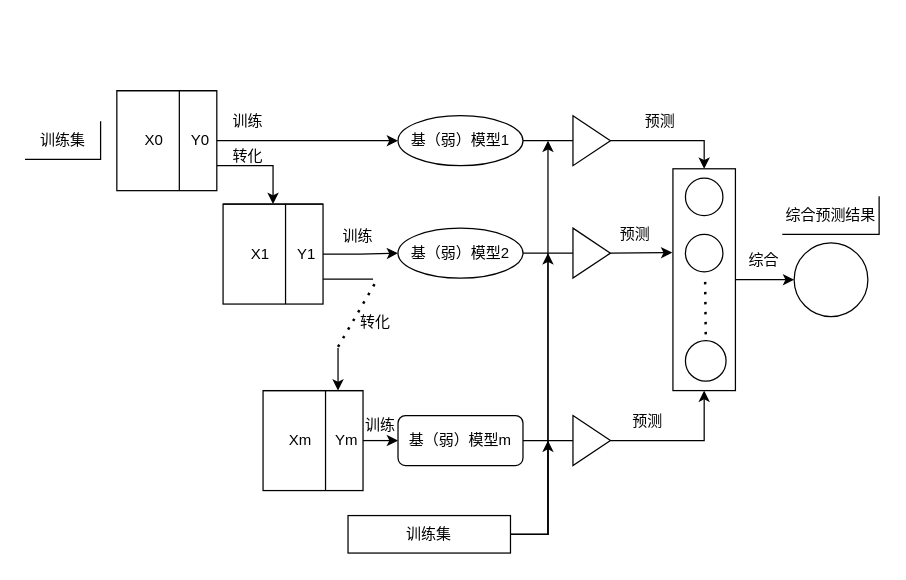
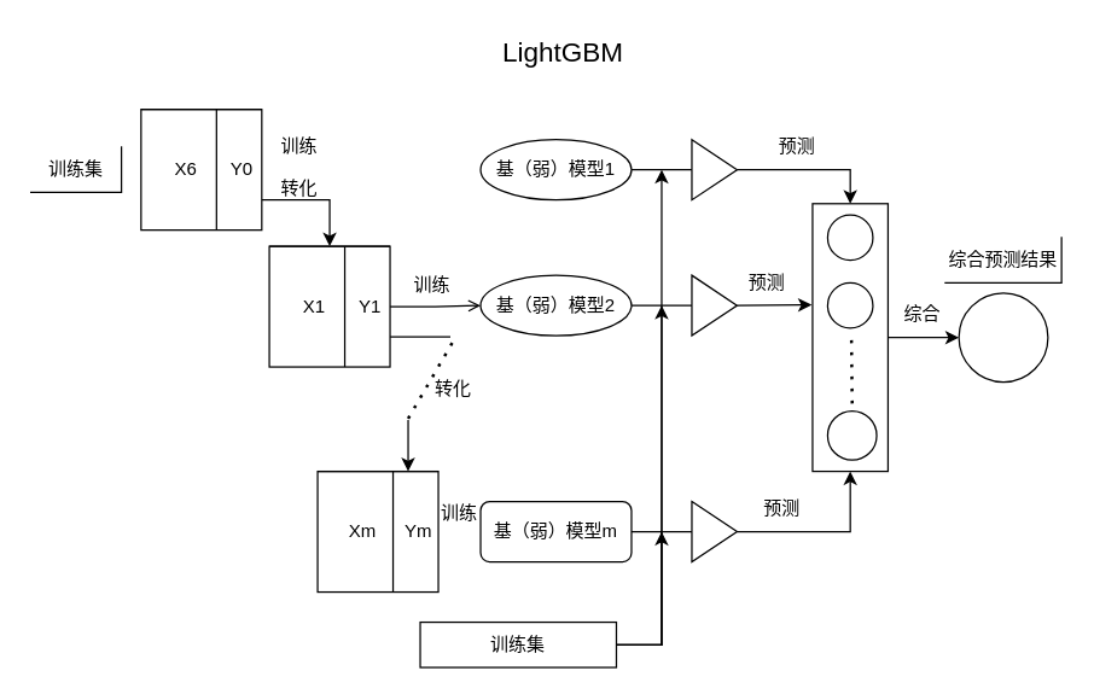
  <mxCell id="0" />
  <mxCell id="1" parent="0" />
  <mxCell id="2" style="edgeStyle=none;rounded=0;orthogonalLoop=1;jettySize=auto;html=1;exitX=1;exitY=0.75;exitDx=0;exitDy=0;entryX=0.5;entryY=0;entryDx=0;entryDy=0;fontSize=18;endArrow=classic;endFill=1;" edge="1" parent="1" source="3" target="8"><mxGeometry relative="1" as="geometry"><Array as="points"><mxPoint x="218" y="132" /></Array></mxGeometry></mxCell>
  <mxCell id="3" value="" style="shape=internalStorage;whiteSpace=wrap;html=1;backgroundOutline=1;dx=50;dy=0;align=center;" vertex="1" parent="1"><mxGeometry x="93" y="72" width="80" height="80" as="geometry" /></mxCell>
- <mxCell id="4" value="X0" style="text;html=1;strokeColor=none;fillColor=none;align=center;verticalAlign=middle;whiteSpace=wrap;rounded=0;" vertex="1" parent="1"><mxGeometry x="93" y="97" width="60" height="30" as="geometry" /></mxCell>
- <mxCell id="5" style="edgeStyle=orthogonalEdgeStyle;rounded=0;orthogonalLoop=1;jettySize=auto;html=1;exitX=1;exitY=0.5;exitDx=0;exitDy=0;entryX=0;entryY=0.5;entryDx=0;entryDy=0;" edge="1" parent="1" source="6" target="19"><mxGeometry relative="1" as="geometry" /></mxCell>
+ <mxCell id="4" value="X6" style="text;html=1;strokeColor=none;fillColor=none;align=center;verticalAlign=middle;whiteSpace=wrap;rounded=0;" vertex="1" parent="1"><mxGeometry x="93" y="97" width="60" height="30" as="geometry" /></mxCell>
  <mxCell id="6" value="Y0" style="text;html=1;strokeColor=none;fillColor=none;align=center;verticalAlign=middle;whiteSpace=wrap;rounded=0;" vertex="1" parent="1"><mxGeometry x="147" y="97" width="26" height="30" as="geometry" /></mxCell>
  <mxCell id="7" style="rounded=0;orthogonalLoop=1;jettySize=auto;html=1;exitX=1;exitY=0.75;exitDx=0;exitDy=0;endArrow=none;endFill=0;" edge="1" parent="1" source="8"><mxGeometry relative="1" as="geometry"><mxPoint x="298" y="222.75" as="targetPoint" /></mxGeometry></mxCell>
  <mxCell id="8" value="" style="shape=internalStorage;whiteSpace=wrap;html=1;backgroundOutline=1;dx=50;dy=0;align=center;" vertex="1" parent="1"><mxGeometry x="178" y="162.75" width="80" height="80" as="geometry" /></mxCell>
  <mxCell id="9" value="X1" style="text;html=1;strokeColor=none;fillColor=none;align=center;verticalAlign=middle;whiteSpace=wrap;rounded=0;" vertex="1" parent="1"><mxGeometry x="178" y="187.75" width="60" height="30" as="geometry" /></mxCell>
- <mxCell id="10" style="edgeStyle=orthogonalEdgeStyle;rounded=0;orthogonalLoop=1;jettySize=auto;html=1;exitX=1;exitY=0.5;exitDx=0;exitDy=0;entryX=0;entryY=0.5;entryDx=0;entryDy=0;" edge="1" parent="1" source="11" target="21"><mxGeometry relative="1" as="geometry" /></mxCell>
+ <mxCell id="10" style="edgeStyle=orthogonalEdgeStyle;rounded=0;orthogonalLoop=1;jettySize=auto;html=1;exitX=1;exitY=0.5;exitDx=0;exitDy=0;entryX=0;entryY=0.5;entryDx=0;entryDy=0;endArrow=open;" edge="1" parent="1" source="11" target="21"><mxGeometry relative="1" as="geometry" /></mxCell>
  <mxCell id="11" value="Y1" style="text;html=1;strokeColor=none;fillColor=none;align=center;verticalAlign=middle;whiteSpace=wrap;rounded=0;" vertex="1" parent="1"><mxGeometry x="232" y="187.75" width="26" height="30" as="geometry" /></mxCell>
  <mxCell id="12" value="" style="shape=internalStorage;whiteSpace=wrap;html=1;backgroundOutline=1;dx=50;dy=0;align=center;" vertex="1" parent="1"><mxGeometry x="210" y="312" width="80" height="80" as="geometry" /></mxCell>
  <mxCell id="13" value="Xm" style="text;html=1;strokeColor=none;fillColor=none;align=center;verticalAlign=middle;whiteSpace=wrap;rounded=0;" vertex="1" parent="1"><mxGeometry x="210" y="337" width="60" height="30" as="geometry" /></mxCell>
- <mxCell id="14" style="edgeStyle=none;rounded=0;orthogonalLoop=1;jettySize=auto;html=1;exitX=1;exitY=0.5;exitDx=0;exitDy=0;entryX=0;entryY=0.5;entryDx=0;entryDy=0;endArrow=classic;endFill=1;" edge="1" parent="1" source="15" target="23"><mxGeometry relative="1" as="geometry" /></mxCell>
  <mxCell id="15" value="Ym" style="text;html=1;strokeColor=none;fillColor=none;align=center;verticalAlign=middle;whiteSpace=wrap;rounded=0;" vertex="1" parent="1"><mxGeometry x="264" y="337" width="26" height="30" as="geometry" /></mxCell>
  <mxCell id="16" value="训练集" style="text;html=1;strokeColor=none;fillColor=none;align=center;verticalAlign=middle;whiteSpace=wrap;rounded=0;" vertex="1" parent="1"><mxGeometry x="20" y="97" width="60" height="30" as="geometry" /></mxCell>
  <mxCell id="17" value="" style="shape=partialRectangle;whiteSpace=wrap;html=1;top=0;left=0;fillColor=none;" vertex="1" parent="1"><mxGeometry x="20" y="97" width="60" height="30" as="geometry" /></mxCell>
  <mxCell id="18" style="edgeStyle=none;rounded=0;orthogonalLoop=1;jettySize=auto;html=1;exitX=1;exitY=0.5;exitDx=0;exitDy=0;endArrow=none;endFill=0;" edge="1" parent="1" source="19" target="25"><mxGeometry relative="1" as="geometry" /></mxCell>
  <mxCell id="19" value="基（弱）模型1" style="ellipse;whiteSpace=wrap;html=1;" vertex="1" parent="1"><mxGeometry x="318" y="92" width="100" height="40" as="geometry" /></mxCell>
  <mxCell id="20" style="edgeStyle=none;rounded=0;orthogonalLoop=1;jettySize=auto;html=1;exitX=1;exitY=0.5;exitDx=0;exitDy=0;entryX=0;entryY=0.5;entryDx=0;entryDy=0;endArrow=none;endFill=0;" edge="1" parent="1" source="21" target="27"><mxGeometry relative="1" as="geometry" /></mxCell>
  <mxCell id="21" value="基（弱）模型2" style="ellipse;whiteSpace=wrap;html=1;" vertex="1" parent="1"><mxGeometry x="318" y="182" width="100" height="40" as="geometry" /></mxCell>
  <mxCell id="22" style="edgeStyle=none;rounded=0;orthogonalLoop=1;jettySize=auto;html=1;exitX=1;exitY=0.5;exitDx=0;exitDy=0;entryX=0;entryY=0.5;entryDx=0;entryDy=0;endArrow=none;endFill=0;" edge="1" parent="1" source="23" target="29"><mxGeometry relative="1" as="geometry" /></mxCell>
  <mxCell id="23" value="基（弱）模型m" style="rounded=1;whiteSpace=wrap;html=1;" vertex="1" parent="1"><mxGeometry x="318" y="332" width="100" height="40" as="geometry" /></mxCell>
  <mxCell id="24" style="edgeStyle=none;rounded=0;orthogonalLoop=1;jettySize=auto;html=1;exitX=1;exitY=0.5;exitDx=0;exitDy=0;entryX=0.5;entryY=0;entryDx=0;entryDy=0;endArrow=classic;endFill=1;" edge="1" parent="1" source="25" target="31"><mxGeometry relative="1" as="geometry"><Array as="points"><mxPoint x="563" y="112" /></Array></mxGeometry></mxCell>
  <mxCell id="25" value="" style="triangle;whiteSpace=wrap;html=1;" vertex="1" parent="1"><mxGeometry x="458" y="92" width="30" height="40" as="geometry" /></mxCell>
  <mxCell id="26" style="edgeStyle=none;rounded=0;orthogonalLoop=1;jettySize=auto;html=1;exitX=1;exitY=0.5;exitDx=0;exitDy=0;entryX=-0.011;entryY=0.378;entryDx=0;entryDy=0;entryPerimeter=0;endArrow=classic;endFill=1;" edge="1" parent="1" source="27" target="31"><mxGeometry relative="1" as="geometry" /></mxCell>
  <mxCell id="27" value="" style="triangle;whiteSpace=wrap;html=1;" vertex="1" parent="1"><mxGeometry x="458" y="182" width="30" height="40" as="geometry" /></mxCell>
  <mxCell id="28" style="edgeStyle=none;rounded=0;orthogonalLoop=1;jettySize=auto;html=1;exitX=1;exitY=0.5;exitDx=0;exitDy=0;entryX=0.5;entryY=1;entryDx=0;entryDy=0;endArrow=classic;endFill=1;" edge="1" parent="1" source="29" target="31"><mxGeometry relative="1" as="geometry"><Array as="points"><mxPoint x="563" y="352" /></Array></mxGeometry></mxCell>
  <mxCell id="29" value="" style="triangle;whiteSpace=wrap;html=1;" vertex="1" parent="1"><mxGeometry x="458" y="332" width="30" height="40" as="geometry" /></mxCell>
  <mxCell id="30" style="edgeStyle=none;rounded=0;orthogonalLoop=1;jettySize=auto;html=1;exitX=1;exitY=0.5;exitDx=0;exitDy=0;entryX=0;entryY=0.5;entryDx=0;entryDy=0;endArrow=classic;endFill=1;" edge="1" parent="1" source="31" target="36"><mxGeometry relative="1" as="geometry" /></mxCell>
  <mxCell id="31" value="" style="rounded=0;whiteSpace=wrap;html=1;" vertex="1" parent="1"><mxGeometry x="538" y="134.5" width="50" height="177.5" as="geometry" /></mxCell>
  <mxCell id="32" value="" style="ellipse;whiteSpace=wrap;html=1;aspect=fixed;" vertex="1" parent="1"><mxGeometry x="548" y="142" width="30" height="30" as="geometry" /></mxCell>
  <mxCell id="33" value="" style="ellipse;whiteSpace=wrap;html=1;aspect=fixed;" vertex="1" parent="1"><mxGeometry x="548" y="187" width="30" height="30" as="geometry" /></mxCell>
  <mxCell id="34" value="" style="ellipse;whiteSpace=wrap;html=1;aspect=fixed;" vertex="1" parent="1"><mxGeometry x="548" y="272" width="32.5" height="32.5" as="geometry" /></mxCell>
  <mxCell id="35" value="" style="endArrow=none;dashed=1;html=1;dashPattern=1 3;strokeWidth=2;rounded=0;" edge="1" parent="1"><mxGeometry width="50" height="50" relative="1" as="geometry"><mxPoint x="564.25" y="267" as="sourcePoint" /><mxPoint x="563.75" y="222" as="targetPoint" /></mxGeometry></mxCell>
  <mxCell id="36" value="" style="ellipse;whiteSpace=wrap;html=1;aspect=fixed;" vertex="1" parent="1"><mxGeometry x="635" y="193.75" width="59" height="59" as="geometry" /></mxCell>
  <mxCell id="37" style="edgeStyle=none;rounded=0;orthogonalLoop=1;jettySize=auto;html=1;exitX=1;exitY=0.5;exitDx=0;exitDy=0;endArrow=classic;endFill=1;" edge="1" parent="1" source="40"><mxGeometry relative="1" as="geometry"><mxPoint x="438" y="352" as="targetPoint" /><Array as="points"><mxPoint x="438" y="427" /></Array></mxGeometry></mxCell>
  <mxCell id="38" style="edgeStyle=none;rounded=0;orthogonalLoop=1;jettySize=auto;html=1;exitX=1;exitY=0.5;exitDx=0;exitDy=0;endArrow=classic;endFill=1;" edge="1" parent="1" source="40"><mxGeometry relative="1" as="geometry"><mxPoint x="438" y="202" as="targetPoint" /><Array as="points"><mxPoint x="438" y="427" /></Array></mxGeometry></mxCell>
  <mxCell id="39" style="edgeStyle=none;rounded=0;orthogonalLoop=1;jettySize=auto;html=1;exitX=1;exitY=0.5;exitDx=0;exitDy=0;endArrow=classic;endFill=1;" edge="1" parent="1" source="40"><mxGeometry relative="1" as="geometry"><mxPoint x="438" y="112" as="targetPoint" /><Array as="points"><mxPoint x="438" y="427" /></Array></mxGeometry></mxCell>
  <mxCell id="40" value="训练集" style="rounded=0;whiteSpace=wrap;html=1;" vertex="1" parent="1"><mxGeometry x="278" y="412" width="130" height="30" as="geometry" /></mxCell>
  <mxCell id="41" value="训练" style="text;html=1;strokeColor=none;fillColor=none;align=center;verticalAlign=middle;whiteSpace=wrap;rounded=0;" vertex="1" parent="1"><mxGeometry x="168" y="82" width="60" height="30" as="geometry" /></mxCell>
  <mxCell id="42" value="训练" style="text;html=1;strokeColor=none;fillColor=none;align=center;verticalAlign=middle;whiteSpace=wrap;rounded=0;" vertex="1" parent="1"><mxGeometry x="256" y="174" width="60" height="30" as="geometry" /></mxCell>
  <mxCell id="43" value="训练" style="text;html=1;strokeColor=none;fillColor=none;align=center;verticalAlign=middle;whiteSpace=wrap;rounded=0;" vertex="1" parent="1"><mxGeometry x="274" y="325" width="60" height="30" as="geometry" /></mxCell>
  <mxCell id="44" value="转化" style="text;html=1;strokeColor=none;fillColor=none;align=center;verticalAlign=middle;whiteSpace=wrap;rounded=0;" vertex="1" parent="1"><mxGeometry x="168" y="110" width="60" height="30" as="geometry" /></mxCell>
  <mxCell id="45" value="转化" style="text;html=1;strokeColor=none;fillColor=none;align=center;verticalAlign=middle;whiteSpace=wrap;rounded=0;" vertex="1" parent="1"><mxGeometry x="270" y="242.75" width="60" height="30" as="geometry" /></mxCell>
  <mxCell id="46" value="预测" style="text;html=1;strokeColor=none;fillColor=none;align=center;verticalAlign=middle;whiteSpace=wrap;rounded=0;" vertex="1" parent="1"><mxGeometry x="498" y="82" width="60" height="30" as="geometry" /></mxCell>
  <mxCell id="47" value="预测" style="text;html=1;strokeColor=none;fillColor=none;align=center;verticalAlign=middle;whiteSpace=wrap;rounded=0;" vertex="1" parent="1"><mxGeometry x="478" y="172" width="60" height="30" as="geometry" /></mxCell>
  <mxCell id="48" value="预测" style="text;html=1;strokeColor=none;fillColor=none;align=center;verticalAlign=middle;whiteSpace=wrap;rounded=0;" vertex="1" parent="1"><mxGeometry x="488" y="322" width="60" height="30" as="geometry" /></mxCell>
  <mxCell id="49" value="综合" style="text;html=1;strokeColor=none;fillColor=none;align=center;verticalAlign=middle;whiteSpace=wrap;rounded=0;" vertex="1" parent="1"><mxGeometry x="580.5" y="192.75" width="60" height="30" as="geometry" /></mxCell>
  <mxCell id="50" value="综合预测结果" style="shape=partialRectangle;whiteSpace=wrap;html=1;top=0;left=0;fillColor=none;" vertex="1" parent="1"><mxGeometry x="626" y="157" width="77" height="30" as="geometry" /></mxCell>
+ <mxCell id="51" value="LightGBM" style="text;html=1;strokeColor=none;fillColor=none;align=center;verticalAlign=middle;whiteSpace=wrap;rounded=0;fontSize=18;" vertex="1" parent="1"><mxGeometry x="294" y="20" width="158" height="30" as="geometry" /></mxCell>
  <mxCell id="52" value="" style="endArrow=none;dashed=1;html=1;dashPattern=1 3;strokeWidth=2;rounded=0;fontSize=18;" edge="1" parent="1"><mxGeometry width="50" height="50" relative="1" as="geometry"><mxPoint x="270" y="277" as="sourcePoint" /><mxPoint x="302" y="222" as="targetPoint" /></mxGeometry></mxCell>
  <mxCell id="53" value="" style="endArrow=classic;html=1;rounded=0;fontSize=18;entryX=0.75;entryY=0;entryDx=0;entryDy=0;" edge="1" parent="1" target="12"><mxGeometry width="50" height="50" relative="1" as="geometry"><mxPoint x="270" y="278" as="sourcePoint" /><mxPoint x="346" y="219" as="targetPoint" /></mxGeometry></mxCell>
